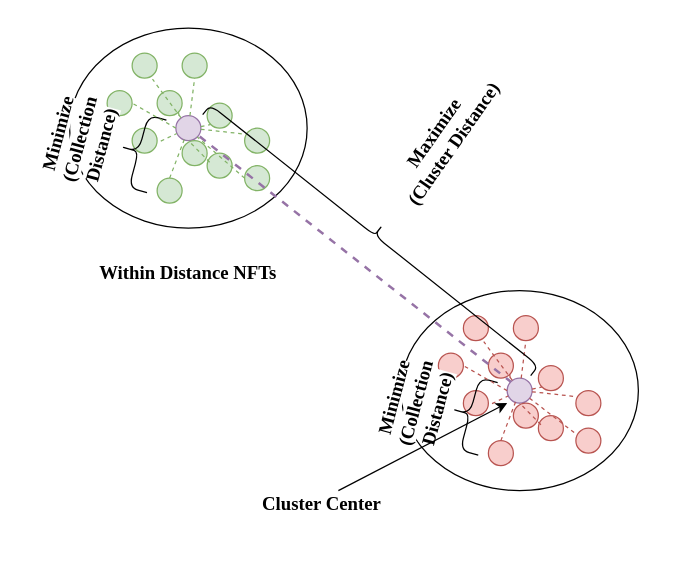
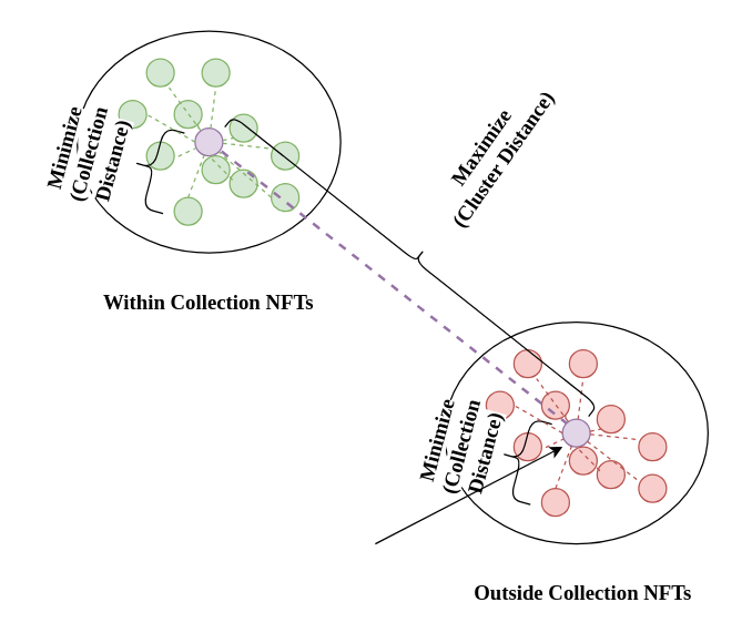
  <mxCell id="0" />
  <mxCell id="1" parent="0" />
  <mxCell id="2" value="" style="group" vertex="1" connectable="0" parent="1"><mxGeometry x="37.011" y="22" width="482.989" height="420" as="geometry" /></mxCell>
  <mxCell id="3" value="" style="ellipse;whiteSpace=wrap;html=1;fontFamily=Times New Roman;fontSize=15;" vertex="1" parent="2"><mxGeometry x="282.989" y="210" width="190" height="160" as="geometry" /></mxCell>
  <mxCell id="4" value="" style="ellipse;whiteSpace=wrap;html=1;aspect=fixed;fontFamily=Times New Roman;fontSize=15;fillColor=#f8cecc;strokeColor=#b85450;" vertex="1" parent="2"><mxGeometry x="372.989" y="230" width="20" height="20" as="geometry" /></mxCell>
  <mxCell id="5" value="" style="ellipse;whiteSpace=wrap;html=1;aspect=fixed;fontFamily=Times New Roman;fontSize=15;fillColor=#f8cecc;strokeColor=#b85450;" vertex="1" parent="2"><mxGeometry x="392.989" y="270" width="20" height="20" as="geometry" /></mxCell>
  <mxCell id="6" value="" style="ellipse;whiteSpace=wrap;html=1;aspect=fixed;fontFamily=Times New Roman;fontSize=15;fillColor=#f8cecc;strokeColor=#b85450;" vertex="1" parent="2"><mxGeometry x="352.989" y="260" width="20" height="20" as="geometry" /></mxCell>
  <mxCell id="7" value="" style="ellipse;whiteSpace=wrap;html=1;aspect=fixed;fontFamily=Times New Roman;fontSize=15;fillColor=#e1d5e7;strokeColor=#9673a6;" vertex="1" parent="2"><mxGeometry x="367.989" y="280" width="20" height="20" as="geometry" /></mxCell>
  <mxCell id="8" value="" style="ellipse;whiteSpace=wrap;html=1;aspect=fixed;fontFamily=Times New Roman;fontSize=15;fillColor=#f8cecc;strokeColor=#b85450;" vertex="1" parent="2"><mxGeometry x="392.989" y="310" width="20" height="20" as="geometry" /></mxCell>
  <mxCell id="9" value="" style="ellipse;whiteSpace=wrap;html=1;aspect=fixed;fontFamily=Times New Roman;fontSize=15;fillColor=#f8cecc;strokeColor=#b85450;" vertex="1" parent="2"><mxGeometry x="422.989" y="290" width="20" height="20" as="geometry" /></mxCell>
  <mxCell id="10" value="" style="ellipse;whiteSpace=wrap;html=1;aspect=fixed;fontFamily=Times New Roman;fontSize=15;fillColor=#f8cecc;strokeColor=#b85450;" vertex="1" parent="2"><mxGeometry x="422.989" y="320" width="20" height="20" as="geometry" /></mxCell>
  <mxCell id="11" value="" style="ellipse;whiteSpace=wrap;html=1;aspect=fixed;fontFamily=Times New Roman;fontSize=15;fillColor=#f8cecc;strokeColor=#b85450;" vertex="1" parent="2"><mxGeometry x="332.989" y="230" width="20" height="20" as="geometry" /></mxCell>
  <mxCell id="12" value="" style="ellipse;whiteSpace=wrap;html=1;aspect=fixed;fontFamily=Times New Roman;fontSize=15;fillColor=#f8cecc;strokeColor=#b85450;" vertex="1" parent="2"><mxGeometry x="312.989" y="260" width="20" height="20" as="geometry" /></mxCell>
  <mxCell id="13" value="" style="ellipse;whiteSpace=wrap;html=1;aspect=fixed;fontFamily=Times New Roman;fontSize=15;fillColor=#f8cecc;strokeColor=#b85450;" vertex="1" parent="2"><mxGeometry x="332.989" y="290" width="20" height="20" as="geometry" /></mxCell>
  <mxCell id="14" value="" style="ellipse;whiteSpace=wrap;html=1;aspect=fixed;fontFamily=Times New Roman;fontSize=15;fillColor=#f8cecc;strokeColor=#b85450;" vertex="1" parent="2"><mxGeometry x="352.989" y="330" width="20" height="20" as="geometry" /></mxCell>
  <mxCell id="15" value="" style="shape=curlyBracket;whiteSpace=wrap;html=1;rounded=1;fontFamily=Times New Roman;fontSize=15;size=0.5;rotation=15;fillColor=default;strokeColor=default;" vertex="1" parent="2"><mxGeometry x="323.159" y="278.7" width="30" height="59.99" as="geometry" /></mxCell>
  <mxCell id="16" value="&lt;span style=&quot;background-color: rgb(255, 255, 255);&quot;&gt;&lt;b&gt;Minimize (Collection Distance)&lt;/b&gt;&lt;/span&gt;" style="text;html=1;strokeColor=none;fillColor=none;align=center;verticalAlign=middle;whiteSpace=wrap;rounded=0;fontFamily=Times New Roman;fontSize=15;rotation=-75;" vertex="1" parent="2"><mxGeometry x="251.879" y="285" width="85" height="30" as="geometry" /></mxCell>
  <mxCell id="17" value="" style="ellipse;whiteSpace=wrap;html=1;aspect=fixed;fontFamily=Times New Roman;fontSize=15;fillColor=#f8cecc;strokeColor=#b85450;" vertex="1" parent="2"><mxGeometry x="372.989" y="300" width="20" height="20" as="geometry" /></mxCell>
  <mxCell id="18" value="" style="endArrow=none;dashed=1;html=1;rounded=0;fontFamily=Times New Roman;fontSize=15;exitX=0.5;exitY=0;exitDx=0;exitDy=0;entryX=0.341;entryY=0.946;entryDx=0;entryDy=0;entryPerimeter=0;fillColor=#f8cecc;strokeColor=#b85450;" edge="1" parent="2" source="14" target="7"><mxGeometry width="50" height="50" relative="1" as="geometry"><mxPoint x="212.989" y="390" as="sourcePoint" /><mxPoint x="262.989" y="340" as="targetPoint" /></mxGeometry></mxCell>
  <mxCell id="19" value="" style="endArrow=none;dashed=1;html=1;rounded=0;fontFamily=Times New Roman;fontSize=15;entryX=0;entryY=0;entryDx=0;entryDy=0;exitX=1;exitY=1;exitDx=0;exitDy=0;fillColor=#f8cecc;strokeColor=#b85450;" edge="1" parent="2" source="6" target="7"><mxGeometry width="50" height="50" relative="1" as="geometry"><mxPoint x="313.159" y="295" as="sourcePoint" /><mxPoint x="363.159" y="245" as="targetPoint" /></mxGeometry></mxCell>
  <mxCell id="20" value="" style="endArrow=none;dashed=1;html=1;rounded=0;fontFamily=Times New Roman;fontSize=15;entryX=0.815;entryY=1.041;entryDx=0;entryDy=0;entryPerimeter=0;fillColor=#f8cecc;strokeColor=#b85450;" edge="1" parent="2" source="7" target="11"><mxGeometry width="50" height="50" relative="1" as="geometry"><mxPoint x="342.989" y="300" as="sourcePoint" /><mxPoint x="392.989" y="250" as="targetPoint" /></mxGeometry></mxCell>
  <mxCell id="21" value="" style="endArrow=none;dashed=1;html=1;rounded=0;fontFamily=Times New Roman;fontSize=15;entryX=0.5;entryY=1;entryDx=0;entryDy=0;fillColor=#f8cecc;strokeColor=#b85450;" edge="1" parent="2" source="7" target="4"><mxGeometry width="50" height="50" relative="1" as="geometry"><mxPoint x="322.989" y="310" as="sourcePoint" /><mxPoint x="372.989" y="260" as="targetPoint" /></mxGeometry></mxCell>
  <mxCell id="22" value="" style="endArrow=none;dashed=1;html=1;rounded=0;fontFamily=Times New Roman;fontSize=15;entryX=0;entryY=1;entryDx=0;entryDy=0;fillColor=#f8cecc;strokeColor=#b85450;" edge="1" parent="2" source="7" target="5"><mxGeometry width="50" height="50" relative="1" as="geometry"><mxPoint x="402.989" y="300" as="sourcePoint" /><mxPoint x="452.989" y="250" as="targetPoint" /></mxGeometry></mxCell>
  <mxCell id="23" value="" style="endArrow=none;dashed=1;html=1;rounded=0;fontFamily=Times New Roman;fontSize=15;entryX=-0.004;entryY=0.238;entryDx=0;entryDy=0;entryPerimeter=0;fillColor=#f8cecc;strokeColor=#b85450;" edge="1" parent="2" source="7" target="9"><mxGeometry width="50" height="50" relative="1" as="geometry"><mxPoint x="422.989" y="310" as="sourcePoint" /><mxPoint x="472.989" y="260" as="targetPoint" /></mxGeometry></mxCell>
  <mxCell id="24" value="" style="endArrow=none;dashed=1;html=1;rounded=0;fontFamily=Times New Roman;fontSize=15;entryX=0.5;entryY=1;entryDx=0;entryDy=0;exitX=0.1;exitY=0.363;exitDx=0;exitDy=0;exitPerimeter=0;fillColor=#f8cecc;strokeColor=#b85450;" edge="1" parent="2" source="8" target="7"><mxGeometry width="50" height="50" relative="1" as="geometry"><mxPoint x="362.989" y="370" as="sourcePoint" /><mxPoint x="412.989" y="320" as="targetPoint" /></mxGeometry></mxCell>
  <mxCell id="25" value="" style="endArrow=none;dashed=1;html=1;rounded=0;fontFamily=Times New Roman;fontSize=15;entryX=1;entryY=0.5;entryDx=0;entryDy=0;exitX=0;exitY=0.5;exitDx=0;exitDy=0;fillColor=#f8cecc;strokeColor=#b85450;" edge="1" parent="2" source="7" target="12"><mxGeometry width="50" height="50" relative="1" as="geometry"><mxPoint x="322.989" y="300" as="sourcePoint" /><mxPoint x="372.989" y="250" as="targetPoint" /></mxGeometry></mxCell>
  <mxCell id="26" value="" style="endArrow=none;dashed=1;html=1;rounded=0;fontFamily=Times New Roman;fontSize=15;entryX=0.037;entryY=0.717;entryDx=0;entryDy=0;entryPerimeter=0;fillColor=#f8cecc;strokeColor=#b85450;" edge="1" parent="2" source="15" target="7"><mxGeometry width="50" height="50" relative="1" as="geometry"><mxPoint x="342.989" y="380" as="sourcePoint" /><mxPoint x="392.989" y="330" as="targetPoint" /></mxGeometry></mxCell>
  <mxCell id="27" value="" style="ellipse;whiteSpace=wrap;html=1;fontFamily=Times New Roman;fontSize=15;" vertex="1" parent="2"><mxGeometry x="17.989" width="190" height="160" as="geometry" /></mxCell>
  <mxCell id="28" value="" style="ellipse;whiteSpace=wrap;html=1;aspect=fixed;fontFamily=Times New Roman;fontSize=15;fillColor=#d5e8d4;strokeColor=#82b366;" vertex="1" parent="2"><mxGeometry x="107.989" y="20" width="20" height="20" as="geometry" /></mxCell>
  <mxCell id="29" value="" style="ellipse;whiteSpace=wrap;html=1;aspect=fixed;fontFamily=Times New Roman;fontSize=15;fillColor=#d5e8d4;strokeColor=#82b366;" vertex="1" parent="2"><mxGeometry x="127.989" y="60" width="20" height="20" as="geometry" /></mxCell>
  <mxCell id="30" value="" style="ellipse;whiteSpace=wrap;html=1;aspect=fixed;fontFamily=Times New Roman;fontSize=15;fillColor=#d5e8d4;strokeColor=#82b366;" vertex="1" parent="2"><mxGeometry x="87.989" y="50" width="20" height="20" as="geometry" /></mxCell>
  <mxCell id="31" value="" style="ellipse;whiteSpace=wrap;html=1;aspect=fixed;fontFamily=Times New Roman;fontSize=15;fillColor=#e1d5e7;strokeColor=#9673a6;" vertex="1" parent="2"><mxGeometry x="102.989" y="70" width="20" height="20" as="geometry" /></mxCell>
  <mxCell id="32" value="" style="ellipse;whiteSpace=wrap;html=1;aspect=fixed;fontFamily=Times New Roman;fontSize=15;fillColor=#d5e8d4;strokeColor=#82b366;" vertex="1" parent="2"><mxGeometry x="127.989" y="100" width="20" height="20" as="geometry" /></mxCell>
  <mxCell id="33" value="" style="ellipse;whiteSpace=wrap;html=1;aspect=fixed;fontFamily=Times New Roman;fontSize=15;fillColor=#d5e8d4;strokeColor=#82b366;" vertex="1" parent="2"><mxGeometry x="157.989" y="80" width="20" height="20" as="geometry" /></mxCell>
  <mxCell id="34" value="" style="ellipse;whiteSpace=wrap;html=1;aspect=fixed;fontFamily=Times New Roman;fontSize=15;fillColor=#d5e8d4;strokeColor=#82b366;" vertex="1" parent="2"><mxGeometry x="157.989" y="110" width="20" height="20" as="geometry" /></mxCell>
  <mxCell id="35" value="" style="ellipse;whiteSpace=wrap;html=1;aspect=fixed;fontFamily=Times New Roman;fontSize=15;fillColor=#d5e8d4;strokeColor=#82b366;" vertex="1" parent="2"><mxGeometry x="67.989" y="20" width="20" height="20" as="geometry" /></mxCell>
  <mxCell id="36" value="" style="ellipse;whiteSpace=wrap;html=1;aspect=fixed;fontFamily=Times New Roman;fontSize=15;fillColor=#d5e8d4;strokeColor=#82b366;" vertex="1" parent="2"><mxGeometry x="47.989" y="50" width="20" height="20" as="geometry" /></mxCell>
  <mxCell id="37" value="" style="ellipse;whiteSpace=wrap;html=1;aspect=fixed;fontFamily=Times New Roman;fontSize=15;fillColor=#d5e8d4;strokeColor=#82b366;" vertex="1" parent="2"><mxGeometry x="67.989" y="80" width="20" height="20" as="geometry" /></mxCell>
  <mxCell id="38" value="" style="ellipse;whiteSpace=wrap;html=1;aspect=fixed;fontFamily=Times New Roman;fontSize=15;fillColor=#d5e8d4;strokeColor=#82b366;" vertex="1" parent="2"><mxGeometry x="87.989" y="120" width="20" height="20" as="geometry" /></mxCell>
- <mxCell id="39" value="&lt;b&gt;Within Distance NFTs&lt;/b&gt;" style="text;html=1;strokeColor=none;fillColor=none;align=center;verticalAlign=middle;whiteSpace=wrap;rounded=0;fontFamily=Times New Roman;fontSize=15;" vertex="1" parent="2"><mxGeometry x="12.989" y="180" width="200" height="30" as="geometry" /></mxCell>
+ <mxCell id="39" value="&lt;b&gt;Within Collection NFTs&lt;/b&gt;" style="text;html=1;strokeColor=none;fillColor=none;align=center;verticalAlign=middle;whiteSpace=wrap;rounded=0;fontFamily=Times New Roman;fontSize=15;" vertex="1" parent="2"><mxGeometry x="12.989" y="180" width="200" height="30" as="geometry" /></mxCell>
+ <mxCell id="40" value="&lt;b&gt;Outside Collection NFTs&lt;/b&gt;" style="text;html=1;strokeColor=none;fillColor=none;align=center;verticalAlign=middle;whiteSpace=wrap;rounded=0;fontFamily=Times New Roman;fontSize=15;" vertex="1" parent="2"><mxGeometry x="282.989" y="390" width="200" height="30" as="geometry" /></mxCell>
  <mxCell id="41" value="" style="shape=curlyBracket;whiteSpace=wrap;html=1;rounded=1;fontFamily=Times New Roman;fontSize=15;size=0.5;rotation=15;fillColor=#d5e8d4;strokeColor=default;" vertex="1" parent="2"><mxGeometry x="58.159" y="68.7" width="30" height="59.99" as="geometry" /></mxCell>
  <mxCell id="42" value="&lt;span style=&quot;background-color: rgb(255, 255, 255);&quot;&gt;&lt;b&gt;Minimize (Collection Distance)&lt;br&gt;&lt;/b&gt;&lt;/span&gt;" style="text;html=1;strokeColor=none;fillColor=none;align=center;verticalAlign=middle;whiteSpace=wrap;rounded=0;fontFamily=Times New Roman;fontSize=15;rotation=-75;" vertex="1" parent="2"><mxGeometry x="-17.011" y="73.83" width="85" height="30" as="geometry" /></mxCell>
  <mxCell id="43" value="" style="endArrow=none;dashed=1;html=1;rounded=0;fontFamily=Times New Roman;fontSize=15;entryX=0;entryY=0;entryDx=0;entryDy=0;exitX=0.955;exitY=0.838;exitDx=0;exitDy=0;exitPerimeter=0;fillColor=#e1d5e7;strokeColor=#9673a6;strokeWidth=2;" edge="1" parent="2" source="31"><mxGeometry width="50" height="50" relative="1" as="geometry"><mxPoint x="122.989" y="90" as="sourcePoint" /><mxPoint x="370.918" y="282.929" as="targetPoint" /></mxGeometry></mxCell>
  <mxCell id="44" value="" style="shape=curlyBracket;whiteSpace=wrap;html=1;rounded=1;fontFamily=Times New Roman;fontSize=15;size=0.5;rotation=128.5;" vertex="1" parent="2"><mxGeometry x="251.879" y="-1.85" width="19.93" height="335.28" as="geometry" /></mxCell>
  <mxCell id="45" value="&lt;div&gt;&lt;b&gt;Maximize&lt;/b&gt;&lt;/div&gt;&lt;b&gt;&amp;nbsp;(Cluster Distance)&lt;br&gt;&lt;/b&gt;" style="text;html=1;strokeColor=none;fillColor=none;align=center;verticalAlign=middle;whiteSpace=wrap;rounded=0;fontFamily=Times New Roman;fontSize=15;rotation=-55;" vertex="1" parent="2"><mxGeometry x="235.649" y="73.83" width="161.11" height="30" as="geometry" /></mxCell>
  <mxCell id="46" value="" style="ellipse;whiteSpace=wrap;html=1;aspect=fixed;fontFamily=Times New Roman;fontSize=15;fillColor=#d5e8d4;strokeColor=#82b366;" vertex="1" parent="2"><mxGeometry x="107.989" y="90" width="20" height="20" as="geometry" /></mxCell>
  <mxCell id="47" value="" style="endArrow=none;dashed=1;html=1;rounded=0;fontFamily=Times New Roman;fontSize=15;exitX=0.5;exitY=0;exitDx=0;exitDy=0;entryX=0.341;entryY=0.946;entryDx=0;entryDy=0;entryPerimeter=0;fillColor=#d5e8d4;strokeColor=#82b366;" edge="1" parent="2" source="38" target="31"><mxGeometry width="50" height="50" relative="1" as="geometry"><mxPoint x="-52.011" y="180" as="sourcePoint" /><mxPoint x="-2.011" y="130" as="targetPoint" /></mxGeometry></mxCell>
  <mxCell id="48" value="" style="endArrow=none;dashed=1;html=1;rounded=0;fontFamily=Times New Roman;fontSize=15;entryX=0;entryY=0;entryDx=0;entryDy=0;exitX=1;exitY=1;exitDx=0;exitDy=0;fillColor=#d5e8d4;strokeColor=#82b366;" edge="1" parent="2" source="30" target="31"><mxGeometry width="50" height="50" relative="1" as="geometry"><mxPoint x="48.159" y="85" as="sourcePoint" /><mxPoint x="98.159" y="35" as="targetPoint" /></mxGeometry></mxCell>
  <mxCell id="49" value="" style="endArrow=none;dashed=1;html=1;rounded=0;fontFamily=Times New Roman;fontSize=15;entryX=0.815;entryY=1.041;entryDx=0;entryDy=0;entryPerimeter=0;fillColor=#d5e8d4;strokeColor=#82b366;" edge="1" parent="2" source="31" target="35"><mxGeometry width="50" height="50" relative="1" as="geometry"><mxPoint x="77.989" y="90" as="sourcePoint" /><mxPoint x="127.989" y="40" as="targetPoint" /></mxGeometry></mxCell>
  <mxCell id="50" value="" style="endArrow=none;dashed=1;html=1;rounded=0;fontFamily=Times New Roman;fontSize=15;entryX=0.5;entryY=1;entryDx=0;entryDy=0;fillColor=#d5e8d4;strokeColor=#82b366;" edge="1" parent="2" source="31" target="28"><mxGeometry width="50" height="50" relative="1" as="geometry"><mxPoint x="57.989" y="100" as="sourcePoint" /><mxPoint x="107.989" y="50" as="targetPoint" /></mxGeometry></mxCell>
  <mxCell id="51" value="" style="endArrow=none;dashed=1;html=1;rounded=0;fontFamily=Times New Roman;fontSize=15;entryX=0;entryY=1;entryDx=0;entryDy=0;fillColor=#d5e8d4;strokeColor=#82b366;" edge="1" parent="2" source="31" target="29"><mxGeometry width="50" height="50" relative="1" as="geometry"><mxPoint x="137.989" y="90" as="sourcePoint" /><mxPoint x="187.989" y="40" as="targetPoint" /></mxGeometry></mxCell>
  <mxCell id="52" value="" style="endArrow=none;dashed=1;html=1;rounded=0;fontFamily=Times New Roman;fontSize=15;entryX=-0.004;entryY=0.238;entryDx=0;entryDy=0;entryPerimeter=0;fillColor=#d5e8d4;strokeColor=#82b366;" edge="1" parent="2" source="31" target="33"><mxGeometry width="50" height="50" relative="1" as="geometry"><mxPoint x="157.989" y="100" as="sourcePoint" /><mxPoint x="207.989" y="50" as="targetPoint" /></mxGeometry></mxCell>
  <mxCell id="53" value="" style="endArrow=none;dashed=1;html=1;rounded=0;fontFamily=Times New Roman;fontSize=15;entryX=0.5;entryY=1;entryDx=0;entryDy=0;exitX=0.1;exitY=0.363;exitDx=0;exitDy=0;exitPerimeter=0;fillColor=#d5e8d4;strokeColor=#82b366;" edge="1" parent="2" source="32" target="31"><mxGeometry width="50" height="50" relative="1" as="geometry"><mxPoint x="97.989" y="160" as="sourcePoint" /><mxPoint x="147.989" y="110" as="targetPoint" /></mxGeometry></mxCell>
  <mxCell id="54" value="" style="endArrow=none;dashed=1;html=1;rounded=0;fontFamily=Times New Roman;fontSize=15;entryX=1;entryY=0.5;entryDx=0;entryDy=0;exitX=0;exitY=0.5;exitDx=0;exitDy=0;fillColor=#d5e8d4;strokeColor=#82b366;" edge="1" parent="2" source="31" target="36"><mxGeometry width="50" height="50" relative="1" as="geometry"><mxPoint x="57.989" y="90" as="sourcePoint" /><mxPoint x="107.989" y="40" as="targetPoint" /></mxGeometry></mxCell>
  <mxCell id="55" value="" style="endArrow=none;dashed=1;html=1;rounded=0;fontFamily=Times New Roman;fontSize=15;entryX=0.037;entryY=0.717;entryDx=0;entryDy=0;entryPerimeter=0;fillColor=#d5e8d4;strokeColor=#82b366;" edge="1" parent="2" source="41" target="31"><mxGeometry width="50" height="50" relative="1" as="geometry"><mxPoint x="77.989" y="170" as="sourcePoint" /><mxPoint x="127.989" y="120" as="targetPoint" /></mxGeometry></mxCell>
  <mxCell id="56" value="" style="endArrow=none;dashed=1;html=1;rounded=0;fontFamily=Times New Roman;fontSize=15;entryX=1;entryY=1;entryDx=0;entryDy=0;fillColor=#d5e8d4;strokeColor=#82b366;" edge="1" parent="2" target="31"><mxGeometry width="50" height="50" relative="1" as="geometry"><mxPoint x="157.989" y="120" as="sourcePoint" /><mxPoint x="119.809" y="98.92" as="targetPoint" /></mxGeometry></mxCell>
  <mxCell id="57" value="" style="endArrow=none;dashed=1;html=1;rounded=0;fontFamily=Times New Roman;fontSize=15;entryX=0.051;entryY=0.269;entryDx=0;entryDy=0;entryPerimeter=0;fillColor=#f8cecc;strokeColor=#b85450;" edge="1" parent="2" source="7" target="10"><mxGeometry width="50" height="50" relative="1" as="geometry"><mxPoint x="397.937" y="301.016" as="sourcePoint" /><mxPoint x="432.909" y="304.76" as="targetPoint" /></mxGeometry></mxCell>
  <mxCell id="58" value="" style="endArrow=classic;html=1;rounded=0;fontFamily=Times New Roman;fontSize=15;strokeWidth=1;spacing=2;" edge="1" parent="2"><mxGeometry width="50" height="50" relative="1" as="geometry"><mxPoint x="232.989" y="370" as="sourcePoint" /><mxPoint x="367.989" y="300" as="targetPoint" /></mxGeometry></mxCell>
- <mxCell id="59" value="&lt;b&gt;Cluster Center&lt;/b&gt;" style="text;html=1;strokeColor=none;fillColor=none;align=center;verticalAlign=middle;whiteSpace=wrap;rounded=0;labelBackgroundColor=#FFFFFF;fontFamily=Times New Roman;fontSize=15;" vertex="1" parent="2"><mxGeometry x="167.989" y="365" width="103.82" height="30" as="geometry" /></mxCell>
